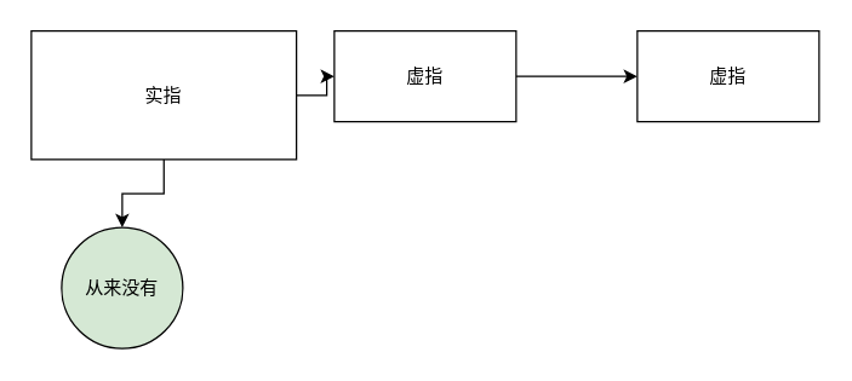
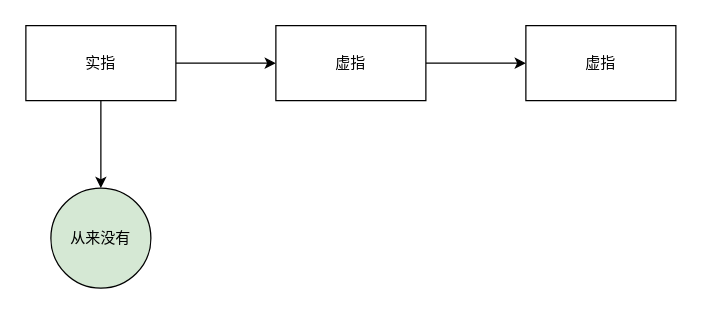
  <mxCell id="0" />
  <mxCell id="1" parent="0" />
  <mxCell id="2" value="" style="edgeStyle=orthogonalEdgeStyle;rounded=0;orthogonalLoop=1;jettySize=auto;html=1;" edge="1" parent="1" source="4" target="6"><mxGeometry relative="1" as="geometry" /></mxCell>
  <mxCell id="3" value="" style="edgeStyle=orthogonalEdgeStyle;rounded=0;orthogonalLoop=1;jettySize=auto;html=1;" edge="1" parent="1" source="4" target="8"><mxGeometry relative="1" as="geometry" /></mxCell>
- <mxCell id="4" value="实指" style="rounded=0;whiteSpace=wrap;html=1;" vertex="1" parent="1"><mxGeometry x="20" y="20" width="175" height="85" as="geometry" /></mxCell>
+ <mxCell id="4" value="实指" style="rounded=0;whiteSpace=wrap;html=1;" vertex="1" parent="1"><mxGeometry x="20" y="20" width="120" height="60" as="geometry" /></mxCell>
  <mxCell id="5" value="" style="edgeStyle=orthogonalEdgeStyle;rounded=0;orthogonalLoop=1;jettySize=auto;html=1;" edge="1" parent="1" source="6" target="7"><mxGeometry relative="1" as="geometry" /></mxCell>
  <mxCell id="6" value="虚指" style="whiteSpace=wrap;html=1;rounded=0;" vertex="1" parent="1"><mxGeometry x="220" y="20" width="120" height="60" as="geometry" /></mxCell>
  <mxCell id="7" value="虚指" style="whiteSpace=wrap;html=1;rounded=0;" vertex="1" parent="1"><mxGeometry x="420" y="20" width="120" height="60" as="geometry" /></mxCell>
  <mxCell id="8" value="从来没有" style="ellipse;whiteSpace=wrap;html=1;rounded=0;fillColor=#d5e8d4;" vertex="1" parent="1"><mxGeometry x="40" y="150" width="80" height="80" as="geometry" /></mxCell>
